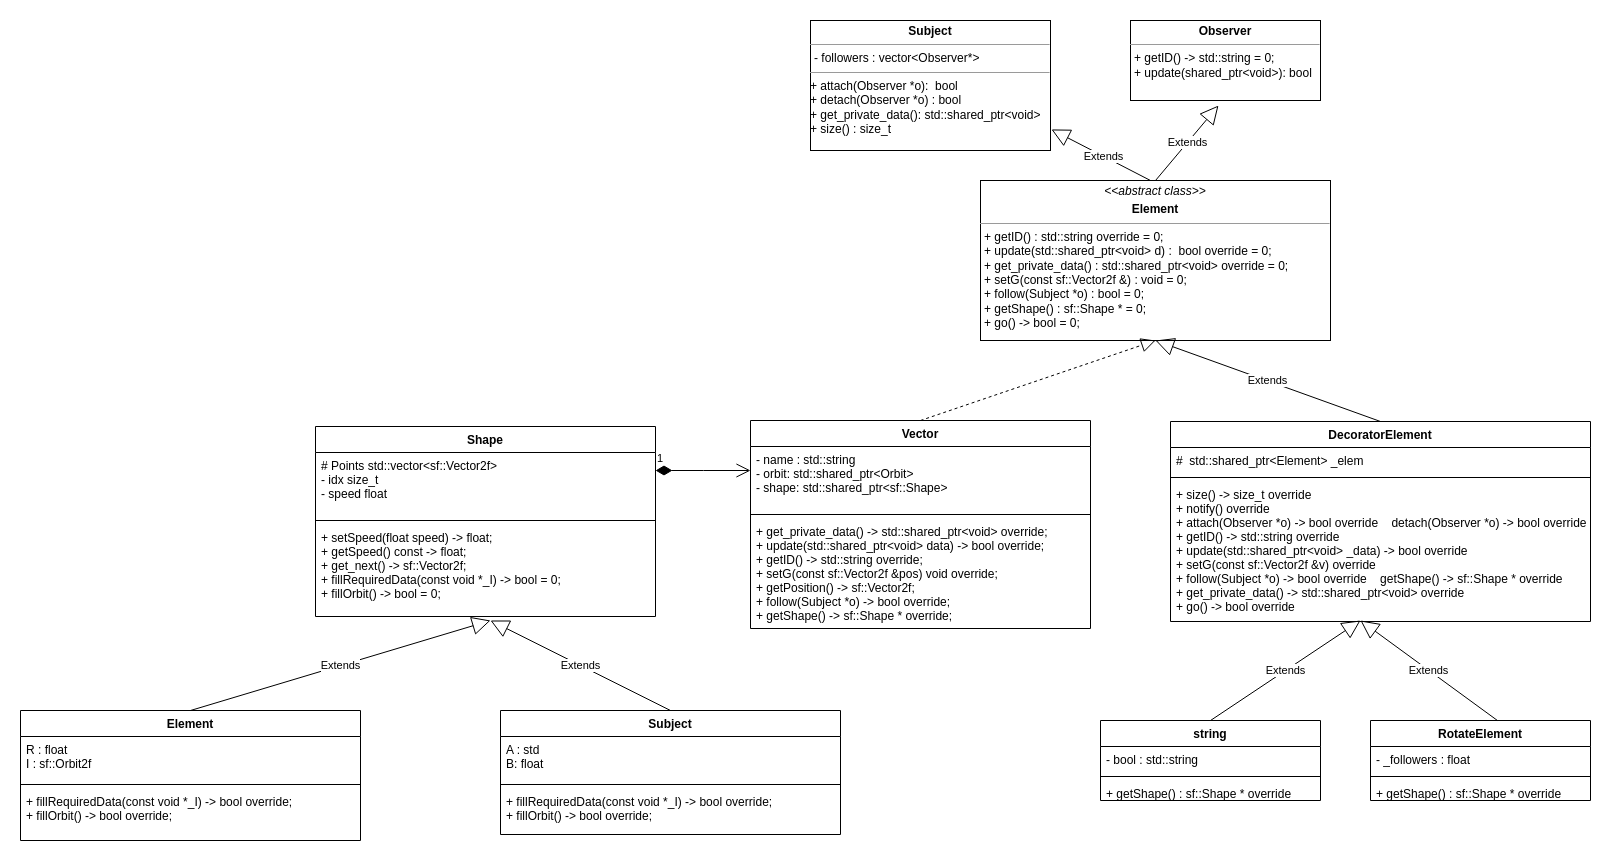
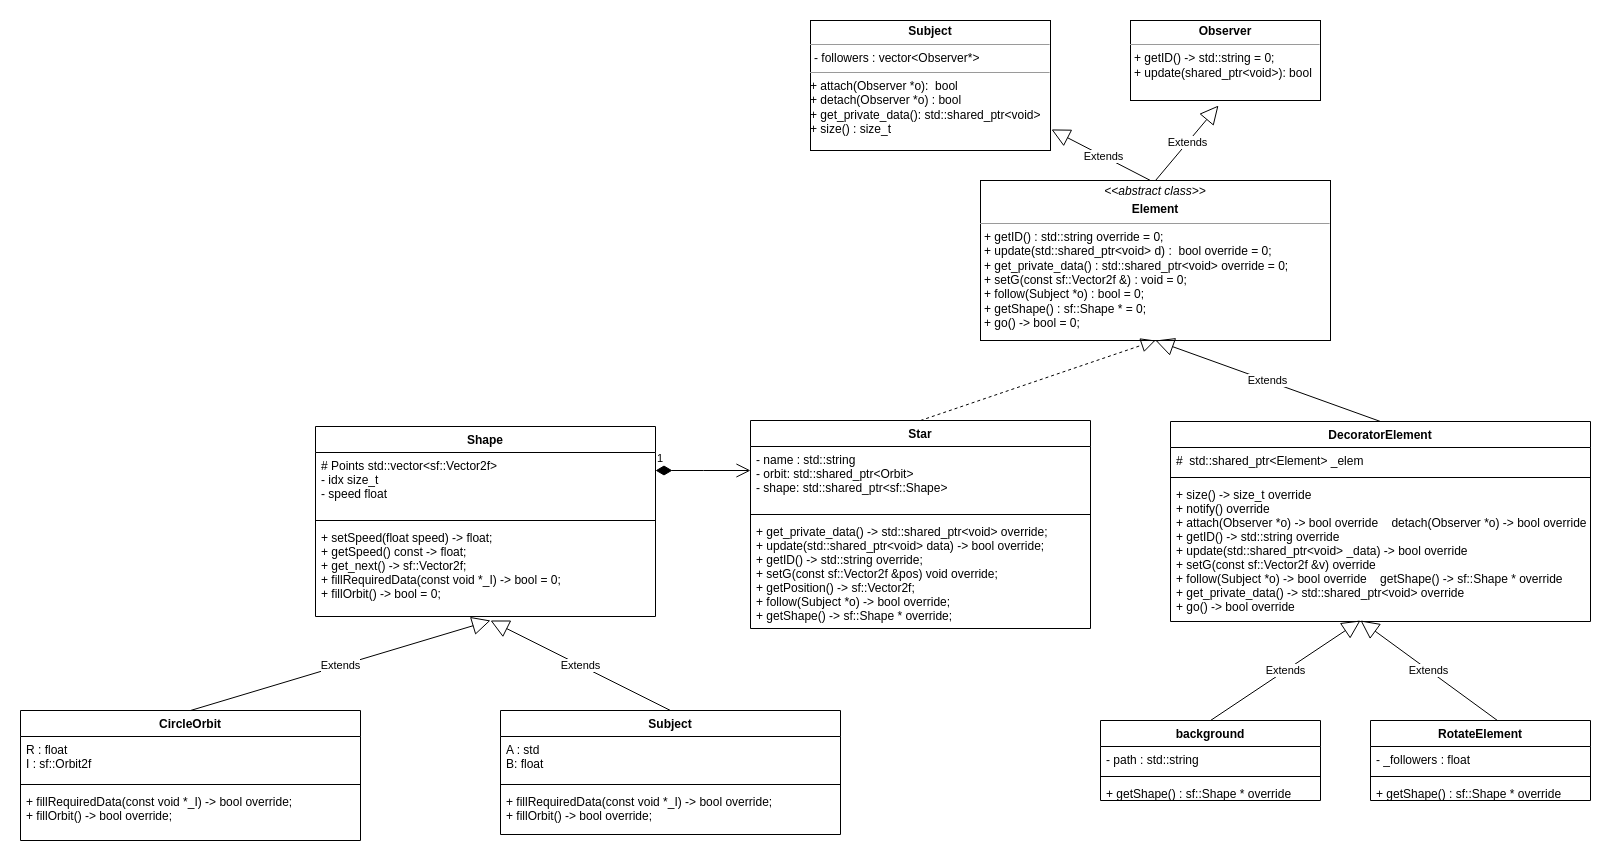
  <mxCell id="0" />
  <mxCell id="1" parent="0" />
  <mxCell id="2" value="&lt;p style=&quot;margin: 0px ; margin-top: 4px ; text-align: center&quot;&gt;&lt;i&gt;&amp;lt;&amp;lt;abstract class&amp;gt;&amp;gt;&lt;/i&gt;&lt;b&gt;&lt;br&gt;&lt;/b&gt;&lt;/p&gt;&lt;p style=&quot;margin: 0px ; margin-top: 4px ; text-align: center&quot;&gt;&lt;b&gt;Element&lt;/b&gt;&lt;b&gt;&lt;br&gt;&lt;/b&gt;&lt;/p&gt;&lt;hr size=&quot;1&quot;&gt;&lt;p style=&quot;margin: 0px ; margin-left: 4px&quot;&gt;+ getID() : std::string override = 0;&lt;br&gt;+ update(std::shared_ptr&amp;lt;void&amp;gt; d) :&amp;nbsp; bool override = 0;&lt;br&gt;+ get_private_data() : std::shared_ptr&amp;lt;void&amp;gt; override = 0;&lt;br&gt;+ setG(const sf::Vector2f &amp;amp;) : void = 0;&lt;br&gt;+ follow(Subject *o) : bool = 0;&lt;br&gt;+ getShape() : sf::Shape * = 0;&lt;br&gt;+ go() -&amp;gt; bool = 0;&lt;br&gt;&lt;br&gt;&lt;/p&gt;" style="verticalAlign=top;align=left;overflow=fill;fontSize=12;fontFamily=Helvetica;html=1;" parent="1" vertex="1"><mxGeometry x="980" y="180" width="350" height="160" as="geometry" /></mxCell>
  <mxCell id="3" value="&lt;p style=&quot;margin: 0px ; margin-top: 4px ; text-align: center&quot;&gt;&lt;b&gt;Subject&lt;/b&gt;&lt;br&gt;&lt;/p&gt;&lt;hr size=&quot;1&quot;&gt;&lt;p style=&quot;margin: 0px ; margin-left: 4px&quot;&gt;- followers : vector&amp;lt;Observer*&amp;gt; &lt;/p&gt;&lt;hr size=&quot;1&quot;&gt;+ attach(Observer *o):&amp;nbsp; bool&amp;nbsp;&amp;nbsp;&amp;nbsp;&amp;nbsp;&amp;nbsp;&amp;nbsp;&amp;nbsp;&amp;nbsp;&amp;nbsp;&amp;nbsp;&amp;nbsp;&amp;nbsp;&amp;nbsp;&amp;nbsp;&amp;nbsp;&amp;nbsp; &lt;br&gt;&lt;div&gt;+ detach(Observer *o) : bool&amp;nbsp;&amp;nbsp;&amp;nbsp;&amp;nbsp;&amp;nbsp;&amp;nbsp;&amp;nbsp;&amp;nbsp;&amp;nbsp;&amp;nbsp;&amp;nbsp;&amp;nbsp;&amp;nbsp;&amp;nbsp;&amp;nbsp;&amp;nbsp; &lt;br&gt;+ get_private_data(): std::shared_ptr&amp;lt;void&amp;gt;&lt;br&gt;&lt;/div&gt;&lt;div&gt;+ size() : size_t&lt;br&gt;&lt;/div&gt;" style="verticalAlign=top;align=left;overflow=fill;fontSize=12;fontFamily=Helvetica;html=1;" parent="1" vertex="1"><mxGeometry x="810" y="20" width="240" height="130" as="geometry" /></mxCell>
  <mxCell id="4" value="&lt;p style=&quot;margin: 0px ; margin-top: 4px ; text-align: center&quot;&gt;&lt;b&gt;Observer&lt;/b&gt;&lt;br&gt;&lt;/p&gt;&lt;hr size=&quot;1&quot;&gt;&lt;p style=&quot;margin: 0px ; margin-left: 4px&quot;&gt;+ getID() -&amp;gt; std::string = 0;&amp;nbsp;&amp;nbsp;&amp;nbsp;&amp;nbsp;&amp;nbsp;&amp;nbsp;&amp;nbsp;&amp;nbsp;&amp;nbsp;&amp;nbsp;&amp;nbsp;&amp;nbsp;&amp;nbsp; &amp;nbsp;&lt;br&gt;+ update(shared_ptr&amp;lt;void&amp;gt;): bool&lt;br&gt;&lt;/p&gt;&lt;div&gt;&lt;br&gt;&lt;/div&gt;" style="verticalAlign=top;align=left;overflow=fill;fontSize=12;fontFamily=Helvetica;html=1;" parent="1" vertex="1"><mxGeometry x="1130" y="20" width="190" height="80" as="geometry" /></mxCell>
- <mxCell id="5" value="Vector" style="swimlane;fontStyle=1;align=center;verticalAlign=top;childLayout=stackLayout;horizontal=1;startSize=26;horizontalStack=0;resizeParent=1;resizeParentMax=0;resizeLast=0;collapsible=1;marginBottom=0;" parent="1" vertex="1"><mxGeometry x="750" y="420" width="340" height="208" as="geometry" /></mxCell>
+ <mxCell id="5" value="Star" style="swimlane;fontStyle=1;align=center;verticalAlign=top;childLayout=stackLayout;horizontal=1;startSize=26;horizontalStack=0;resizeParent=1;resizeParentMax=0;resizeLast=0;collapsible=1;marginBottom=0;" parent="1" vertex="1"><mxGeometry x="750" y="420" width="340" height="208" as="geometry" /></mxCell>
  <mxCell id="6" value="- name : std::string&#10;- orbit: std::shared_ptr&lt;Orbit&gt;&#10;- shape: std::shared_ptr&lt;sf::Shape&gt;" style="text;strokeColor=none;fillColor=none;align=left;verticalAlign=top;spacingLeft=4;spacingRight=4;overflow=hidden;rotatable=0;points=[[0,0.5],[1,0.5]];portConstraint=eastwest;" parent="5" vertex="1"><mxGeometry y="26" width="340" height="64" as="geometry" /></mxCell>
  <mxCell id="7" value="" style="line;strokeWidth=1;fillColor=none;align=left;verticalAlign=middle;spacingTop=-1;spacingLeft=3;spacingRight=3;rotatable=0;labelPosition=right;points=[];portConstraint=eastwest;" parent="5" vertex="1"><mxGeometry y="90" width="340" height="8" as="geometry" /></mxCell>
  <mxCell id="8" value="+ get_private_data() -&gt; std::shared_ptr&lt;void&gt; override;&#10;+ update(std::shared_ptr&lt;void&gt; data) -&gt; bool override;&#10;+ getID() -&gt; std::string override;&#10;+ setG(const sf::Vector2f &amp;pos) void override;&#10;+ getPosition() -&gt; sf::Vector2f;&#10;+ follow(Subject *o) -&gt; bool override;&#10;+ getShape() -&gt; sf::Shape * override;&#10;" style="text;strokeColor=none;fillColor=none;align=left;verticalAlign=top;spacingLeft=4;spacingRight=4;overflow=hidden;rotatable=0;points=[[0,0.5],[1,0.5]];portConstraint=eastwest;" parent="5" vertex="1"><mxGeometry y="98" width="340" height="110" as="geometry" /></mxCell>
  <mxCell id="9" value="DecoratorElement" style="swimlane;fontStyle=1;align=center;verticalAlign=top;childLayout=stackLayout;horizontal=1;startSize=26;horizontalStack=0;resizeParent=1;resizeParentMax=0;resizeLast=0;collapsible=1;marginBottom=0;" parent="1" vertex="1"><mxGeometry x="1170" y="421" width="420" height="200" as="geometry" /></mxCell>
  <mxCell id="10" value="#  std::shared_ptr&lt;Element&gt; _elem" style="text;strokeColor=none;fillColor=none;align=left;verticalAlign=top;spacingLeft=4;spacingRight=4;overflow=hidden;rotatable=0;points=[[0,0.5],[1,0.5]];portConstraint=eastwest;" parent="9" vertex="1"><mxGeometry y="26" width="420" height="26" as="geometry" /></mxCell>
  <mxCell id="11" value="" style="line;strokeWidth=1;fillColor=none;align=left;verticalAlign=middle;spacingTop=-1;spacingLeft=3;spacingRight=3;rotatable=0;labelPosition=right;points=[];portConstraint=eastwest;" parent="9" vertex="1"><mxGeometry y="52" width="420" height="8" as="geometry" /></mxCell>
  <mxCell id="12" value="+ size() -&gt; size_t override&#10;+ notify() override&#10;+ attach(Observer *o) -&gt; bool override    detach(Observer *o) -&gt; bool override&#10;+ getID() -&gt; std::string override&#10;+ update(std::shared_ptr&lt;void&gt; _data) -&gt; bool override&#10;+ setG(const sf::Vector2f &amp;v) override&#10;+ follow(Subject *o) -&gt; bool override    getShape() -&gt; sf::Shape * override&#10;+ get_private_data() -&gt; std::shared_ptr&lt;void&gt; override&#10;+ go() -&gt; bool override&#10;" style="text;strokeColor=none;fillColor=none;align=left;verticalAlign=top;spacingLeft=4;spacingRight=4;overflow=hidden;rotatable=0;points=[[0,0.5],[1,0.5]];portConstraint=eastwest;" parent="9" vertex="1"><mxGeometry y="60" width="420" height="140" as="geometry" /></mxCell>
  <mxCell id="13" value="RotateElement" style="swimlane;fontStyle=1;align=center;verticalAlign=top;childLayout=stackLayout;horizontal=1;startSize=26;horizontalStack=0;resizeParent=1;resizeParentMax=0;resizeLast=0;collapsible=1;marginBottom=0;" parent="1" vertex="1"><mxGeometry x="1370" y="720" width="220" height="80" as="geometry" /></mxCell>
  <mxCell id="14" value="- _followers : float" style="text;strokeColor=none;fillColor=none;align=left;verticalAlign=top;spacingLeft=4;spacingRight=4;overflow=hidden;rotatable=0;points=[[0,0.5],[1,0.5]];portConstraint=eastwest;" parent="13" vertex="1"><mxGeometry y="26" width="220" height="26" as="geometry" /></mxCell>
  <mxCell id="15" value="" style="line;strokeWidth=1;fillColor=none;align=left;verticalAlign=middle;spacingTop=-1;spacingLeft=3;spacingRight=3;rotatable=0;labelPosition=right;points=[];portConstraint=eastwest;" parent="13" vertex="1"><mxGeometry y="52" width="220" height="8" as="geometry" /></mxCell>
  <mxCell id="16" value="+ getShape() : sf::Shape * override" style="text;strokeColor=none;fillColor=none;align=left;verticalAlign=top;spacingLeft=4;spacingRight=4;overflow=hidden;rotatable=0;points=[[0,0.5],[1,0.5]];portConstraint=eastwest;" parent="13" vertex="1"><mxGeometry y="60" width="220" height="20" as="geometry" /></mxCell>
- <mxCell id="17" value="string" style="swimlane;fontStyle=1;align=center;verticalAlign=top;childLayout=stackLayout;horizontal=1;startSize=26;horizontalStack=0;resizeParent=1;resizeParentMax=0;resizeLast=0;collapsible=1;marginBottom=0;" parent="1" vertex="1"><mxGeometry x="1100" y="720" width="220" height="80" as="geometry" /></mxCell>
- <mxCell id="18" value="- bool : std::string" style="text;strokeColor=none;fillColor=none;align=left;verticalAlign=top;spacingLeft=4;spacingRight=4;overflow=hidden;rotatable=0;points=[[0,0.5],[1,0.5]];portConstraint=eastwest;" parent="17" vertex="1"><mxGeometry y="26" width="220" height="26" as="geometry" /></mxCell>
+ <mxCell id="17" value="background" style="swimlane;fontStyle=1;align=center;verticalAlign=top;childLayout=stackLayout;horizontal=1;startSize=26;horizontalStack=0;resizeParent=1;resizeParentMax=0;resizeLast=0;collapsible=1;marginBottom=0;" parent="1" vertex="1"><mxGeometry x="1100" y="720" width="220" height="80" as="geometry" /></mxCell>
+ <mxCell id="18" value="- path : std::string" style="text;strokeColor=none;fillColor=none;align=left;verticalAlign=top;spacingLeft=4;spacingRight=4;overflow=hidden;rotatable=0;points=[[0,0.5],[1,0.5]];portConstraint=eastwest;" parent="17" vertex="1"><mxGeometry y="26" width="220" height="26" as="geometry" /></mxCell>
  <mxCell id="19" value="" style="line;strokeWidth=1;fillColor=none;align=left;verticalAlign=middle;spacingTop=-1;spacingLeft=3;spacingRight=3;rotatable=0;labelPosition=right;points=[];portConstraint=eastwest;" parent="17" vertex="1"><mxGeometry y="52" width="220" height="8" as="geometry" /></mxCell>
  <mxCell id="20" value="+ getShape() : sf::Shape * override" style="text;strokeColor=none;fillColor=none;align=left;verticalAlign=top;spacingLeft=4;spacingRight=4;overflow=hidden;rotatable=0;points=[[0,0.5],[1,0.5]];portConstraint=eastwest;" parent="17" vertex="1"><mxGeometry y="60" width="220" height="20" as="geometry" /></mxCell>
  <mxCell id="21" value="Shape" style="swimlane;fontStyle=1;align=center;verticalAlign=top;childLayout=stackLayout;horizontal=1;startSize=26;horizontalStack=0;resizeParent=1;resizeParentMax=0;resizeLast=0;collapsible=1;marginBottom=0;" vertex="1" parent="1"><mxGeometry x="315" y="426" width="340" height="190" as="geometry" /></mxCell>
  <mxCell id="22" value="# Points std::vector&lt;sf::Vector2f&gt;&#10;- idx size_t&#10;- speed float" style="text;strokeColor=none;fillColor=none;align=left;verticalAlign=top;spacingLeft=4;spacingRight=4;overflow=hidden;rotatable=0;points=[[0,0.5],[1,0.5]];portConstraint=eastwest;" vertex="1" parent="21"><mxGeometry y="26" width="340" height="64" as="geometry" /></mxCell>
  <mxCell id="23" value="" style="line;strokeWidth=1;fillColor=none;align=left;verticalAlign=middle;spacingTop=-1;spacingLeft=3;spacingRight=3;rotatable=0;labelPosition=right;points=[];portConstraint=eastwest;" vertex="1" parent="21"><mxGeometry y="90" width="340" height="8" as="geometry" /></mxCell>
  <mxCell id="24" value="+ setSpeed(float speed) -&gt; float;&#10;+ getSpeed() const -&gt; float;&#10;+ get_next() -&gt; sf::Vector2f;&#10;+ fillRequiredData(const void *_I) -&gt; bool = 0;&#10;+ fillOrbit() -&gt; bool = 0;" style="text;strokeColor=none;fillColor=none;align=left;verticalAlign=top;spacingLeft=4;spacingRight=4;overflow=hidden;rotatable=0;points=[[0,0.5],[1,0.5]];portConstraint=eastwest;" vertex="1" parent="21"><mxGeometry y="98" width="340" height="92" as="geometry" /></mxCell>
  <mxCell id="25" value="" style="endArrow=block;dashed=1;endFill=0;endSize=12;html=1;rounded=0;entryX=0.5;entryY=1;entryDx=0;entryDy=0;exitX=0.5;exitY=0;exitDx=0;exitDy=0;" edge="1" parent="1" source="5" target="2"><mxGeometry width="160" relative="1" as="geometry"><mxPoint x="670" y="410" as="sourcePoint" /><mxPoint x="830" y="410" as="targetPoint" /></mxGeometry></mxCell>
  <mxCell id="26" value="1" style="endArrow=open;html=1;endSize=12;startArrow=diamondThin;startSize=14;startFill=1;edgeStyle=orthogonalEdgeStyle;align=left;verticalAlign=bottom;rounded=0;" edge="1" parent="1"><mxGeometry x="-1" y="3" relative="1" as="geometry"><mxPoint x="655" y="470" as="sourcePoint" /><mxPoint x="750" y="470" as="targetPoint" /><Array as="points"><mxPoint x="703" y="470" /></Array></mxGeometry></mxCell>
  <mxCell id="27" value="Extends" style="endArrow=block;endSize=16;endFill=0;html=1;rounded=0;entryX=0.463;entryY=1.063;entryDx=0;entryDy=0;entryPerimeter=0;exitX=0.5;exitY=0;exitDx=0;exitDy=0;" edge="1" parent="1" source="2" target="4"><mxGeometry width="160" relative="1" as="geometry"><mxPoint x="1100" y="150" as="sourcePoint" /><mxPoint x="1260" y="150" as="targetPoint" /></mxGeometry></mxCell>
  <mxCell id="28" value="Extends" style="endArrow=block;endSize=16;endFill=0;html=1;rounded=0;entryX=1.004;entryY=0.838;entryDx=0;entryDy=0;entryPerimeter=0;exitX=0.5;exitY=0;exitDx=0;exitDy=0;" edge="1" parent="1" source="2" target="3"><mxGeometry width="160" relative="1" as="geometry"><mxPoint x="1100" y="150" as="sourcePoint" /><mxPoint x="1260" y="150" as="targetPoint" /><Array as="points"><mxPoint x="1150" y="180" /></Array></mxGeometry></mxCell>
  <mxCell id="29" value="Extends" style="endArrow=block;endSize=16;endFill=0;html=1;rounded=0;entryX=0.5;entryY=1;entryDx=0;entryDy=0;exitX=0.5;exitY=0;exitDx=0;exitDy=0;" edge="1" parent="1" source="9" target="2"><mxGeometry width="160" relative="1" as="geometry"><mxPoint x="1350" y="390" as="sourcePoint" /><mxPoint x="1510" y="390" as="targetPoint" /></mxGeometry></mxCell>
  <mxCell id="30" value="Extends" style="endArrow=block;endSize=16;endFill=0;html=1;rounded=0;exitX=0.577;exitY=0;exitDx=0;exitDy=0;exitPerimeter=0;" edge="1" parent="1" source="13"><mxGeometry width="160" relative="1" as="geometry"><mxPoint x="1100" y="600" as="sourcePoint" /><mxPoint x="1360" y="620" as="targetPoint" /><Array as="points" /></mxGeometry></mxCell>
  <mxCell id="31" value="Extends" style="endArrow=block;endSize=16;endFill=0;html=1;rounded=0;exitX=0.5;exitY=0;exitDx=0;exitDy=0;exitPerimeter=0;" edge="1" parent="1" source="17"><mxGeometry width="160" relative="1" as="geometry"><mxPoint x="1200" y="710" as="sourcePoint" /><mxPoint x="1360" y="620" as="targetPoint" /></mxGeometry></mxCell>
- <mxCell id="32" value="Element" style="swimlane;fontStyle=1;align=center;verticalAlign=top;childLayout=stackLayout;horizontal=1;startSize=26;horizontalStack=0;resizeParent=1;resizeParentMax=0;resizeLast=0;collapsible=1;marginBottom=0;" vertex="1" parent="1"><mxGeometry x="20" y="710" width="340" height="130" as="geometry" /></mxCell>
+ <mxCell id="32" value="CircleOrbit" style="swimlane;fontStyle=1;align=center;verticalAlign=top;childLayout=stackLayout;horizontal=1;startSize=26;horizontalStack=0;resizeParent=1;resizeParentMax=0;resizeLast=0;collapsible=1;marginBottom=0;" vertex="1" parent="1"><mxGeometry x="20" y="710" width="340" height="130" as="geometry" /></mxCell>
  <mxCell id="33" value="R : float&#10;I : sf::Orbit2f " style="text;strokeColor=none;fillColor=none;align=left;verticalAlign=top;spacingLeft=4;spacingRight=4;overflow=hidden;rotatable=0;points=[[0,0.5],[1,0.5]];portConstraint=eastwest;" vertex="1" parent="32"><mxGeometry y="26" width="340" height="44" as="geometry" /></mxCell>
  <mxCell id="34" value="" style="line;strokeWidth=1;fillColor=none;align=left;verticalAlign=middle;spacingTop=-1;spacingLeft=3;spacingRight=3;rotatable=0;labelPosition=right;points=[];portConstraint=eastwest;" vertex="1" parent="32"><mxGeometry y="70" width="340" height="8" as="geometry" /></mxCell>
  <mxCell id="35" value="+ fillRequiredData(const void *_I) -&gt; bool override;&#10;+ fillOrbit() -&gt; bool override;" style="text;strokeColor=none;fillColor=none;align=left;verticalAlign=top;spacingLeft=4;spacingRight=4;overflow=hidden;rotatable=0;points=[[0,0.5],[1,0.5]];portConstraint=eastwest;" vertex="1" parent="32"><mxGeometry y="78" width="340" height="52" as="geometry" /></mxCell>
  <mxCell id="36" value="Subject" style="swimlane;fontStyle=1;align=center;verticalAlign=top;childLayout=stackLayout;horizontal=1;startSize=26;horizontalStack=0;resizeParent=1;resizeParentMax=0;resizeLast=0;collapsible=1;marginBottom=0;" vertex="1" parent="1"><mxGeometry x="500" y="710" width="340" height="124" as="geometry" /></mxCell>
  <mxCell id="37" value="A : std&#10;B: float&#10;" style="text;strokeColor=none;fillColor=none;align=left;verticalAlign=top;spacingLeft=4;spacingRight=4;overflow=hidden;rotatable=0;points=[[0,0.5],[1,0.5]];portConstraint=eastwest;" vertex="1" parent="36"><mxGeometry y="26" width="340" height="44" as="geometry" /></mxCell>
  <mxCell id="38" value="" style="line;strokeWidth=1;fillColor=none;align=left;verticalAlign=middle;spacingTop=-1;spacingLeft=3;spacingRight=3;rotatable=0;labelPosition=right;points=[];portConstraint=eastwest;" vertex="1" parent="36"><mxGeometry y="70" width="340" height="8" as="geometry" /></mxCell>
  <mxCell id="39" value="+ fillRequiredData(const void *_I) -&gt; bool override;&#10;+ fillOrbit() -&gt; bool override;" style="text;strokeColor=none;fillColor=none;align=left;verticalAlign=top;spacingLeft=4;spacingRight=4;overflow=hidden;rotatable=0;points=[[0,0.5],[1,0.5]];portConstraint=eastwest;" vertex="1" parent="36"><mxGeometry y="78" width="340" height="46" as="geometry" /></mxCell>
  <mxCell id="40" value="Extends" style="endArrow=block;endSize=16;endFill=0;html=1;rounded=0;exitX=0.5;exitY=0;exitDx=0;exitDy=0;" edge="1" parent="1" source="32"><mxGeometry width="160" relative="1" as="geometry"><mxPoint x="470" y="600" as="sourcePoint" /><mxPoint x="490" y="620" as="targetPoint" /></mxGeometry></mxCell>
  <mxCell id="41" value="Extends" style="endArrow=block;endSize=16;endFill=0;html=1;rounded=0;exitX=0.5;exitY=0;exitDx=0;exitDy=0;" edge="1" parent="1" source="36"><mxGeometry width="160" relative="1" as="geometry"><mxPoint x="470" y="600" as="sourcePoint" /><mxPoint x="490" y="620" as="targetPoint" /></mxGeometry></mxCell>
